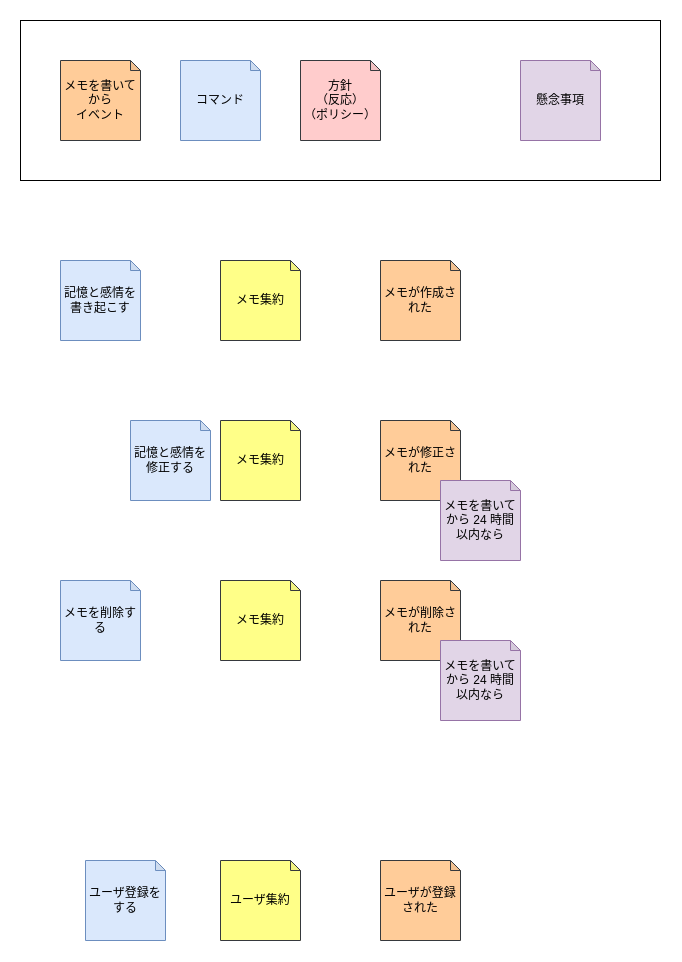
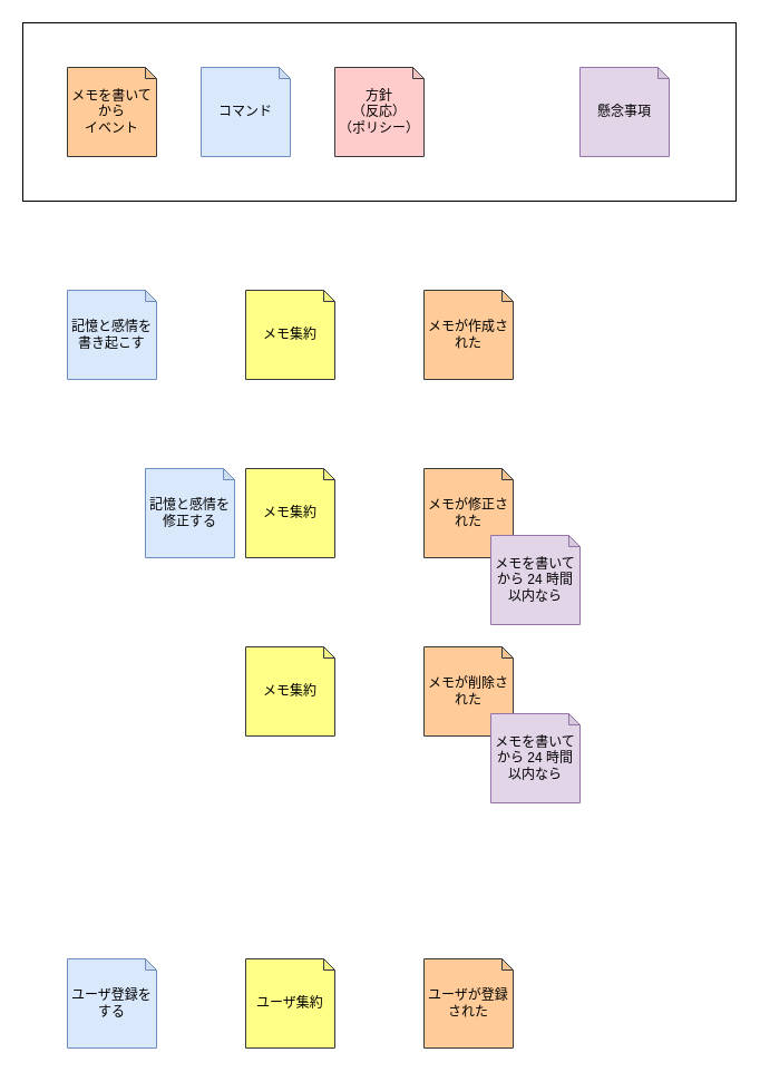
  <mxCell id="0" />
  <mxCell id="1" parent="0" />
  <mxCell id="2" value="" style="rounded=0;whiteSpace=wrap;html=1;" vertex="1" parent="1"><mxGeometry x="20" y="20" width="640" height="160" as="geometry" /></mxCell>
  <mxCell id="3" value="メモを書いてから&lt;br&gt;イベント" style="shape=note;whiteSpace=wrap;html=1;backgroundOutline=1;darkOpacity=0.05;size=10;fillColor=#ffcc99;strokeColor=#36393d;" vertex="1" parent="1"><mxGeometry x="60" y="60" width="80" height="80" as="geometry" /></mxCell>
  <mxCell id="4" value="コマンド" style="shape=note;whiteSpace=wrap;html=1;backgroundOutline=1;darkOpacity=0.05;size=10;fillColor=#dae8fc;strokeColor=#6c8ebf;" vertex="1" parent="1"><mxGeometry x="180" y="60" width="80" height="80" as="geometry" /></mxCell>
  <mxCell id="5" value="方針&lt;br&gt;（反応）&lt;br&gt;（ポリシー）" style="shape=note;whiteSpace=wrap;html=1;backgroundOutline=1;darkOpacity=0.05;size=10;fillColor=#ffcccc;strokeColor=#36393d;" vertex="1" parent="1"><mxGeometry x="300" y="60" width="80" height="80" as="geometry" /></mxCell>
  <mxCell id="6" value="懸念事項" style="shape=note;whiteSpace=wrap;html=1;backgroundOutline=1;darkOpacity=0.05;size=10;fillColor=#e1d5e7;strokeColor=#9673a6;" vertex="1" parent="1"><mxGeometry x="520" y="60" width="80" height="80" as="geometry" /></mxCell>
  <mxCell id="7" value="メモが作成された" style="shape=note;whiteSpace=wrap;html=1;backgroundOutline=1;darkOpacity=0.05;size=10;fillColor=#ffcc99;strokeColor=#36393d;" vertex="1" parent="1"><mxGeometry x="380" y="260" width="80" height="80" as="geometry" /></mxCell>
  <mxCell id="8" value="ユーザが登録された" style="shape=note;whiteSpace=wrap;html=1;backgroundOutline=1;darkOpacity=0.05;size=10;fillColor=#ffcc99;strokeColor=#36393d;" vertex="1" parent="1"><mxGeometry x="380" y="860" width="80" height="80" as="geometry" /></mxCell>
  <mxCell id="9" value="メモが修正された" style="shape=note;whiteSpace=wrap;html=1;backgroundOutline=1;darkOpacity=0.05;size=10;fillColor=#ffcc99;strokeColor=#36393d;" vertex="1" parent="1"><mxGeometry x="380" y="420" width="80" height="80" as="geometry" /></mxCell>
  <mxCell id="10" value="メモが削除された" style="shape=note;whiteSpace=wrap;html=1;backgroundOutline=1;darkOpacity=0.05;size=10;fillColor=#ffcc99;strokeColor=#36393d;" vertex="1" parent="1"><mxGeometry x="380" y="580" width="80" height="80" as="geometry" /></mxCell>
  <mxCell id="11" value="記憶と感情を修正する" style="shape=note;whiteSpace=wrap;html=1;backgroundOutline=1;darkOpacity=0.05;size=10;fillColor=#dae8fc;strokeColor=#6c8ebf;" vertex="1" parent="1"><mxGeometry x="130" y="420" width="80" height="80" as="geometry" /></mxCell>
- <mxCell id="12" value="メモを削除する" style="shape=note;whiteSpace=wrap;html=1;backgroundOutline=1;darkOpacity=0.05;size=10;fillColor=#dae8fc;strokeColor=#6c8ebf;" vertex="1" parent="1"><mxGeometry x="60" y="580" width="80" height="80" as="geometry" /></mxCell>
  <mxCell id="13" value="記憶と感情を書き起こす" style="shape=note;whiteSpace=wrap;html=1;backgroundOutline=1;darkOpacity=0.05;size=10;fillColor=#dae8fc;strokeColor=#6c8ebf;" vertex="1" parent="1"><mxGeometry x="60" y="260" width="80" height="80" as="geometry" /></mxCell>
  <mxCell id="14" value="メモを書いてから 24 時間以内なら" style="shape=note;whiteSpace=wrap;html=1;backgroundOutline=1;darkOpacity=0.05;size=10;fillColor=#e1d5e7;strokeColor=#9673a6;" vertex="1" parent="1"><mxGeometry x="440" y="480" width="80" height="80" as="geometry" /></mxCell>
  <mxCell id="15" value="メモを書いてから 24 時間以内なら" style="shape=note;whiteSpace=wrap;html=1;backgroundOutline=1;darkOpacity=0.05;size=10;fillColor=#e1d5e7;strokeColor=#9673a6;" vertex="1" parent="1"><mxGeometry x="440" y="640" width="80" height="80" as="geometry" /></mxCell>
  <mxCell id="16" value="メモ集約" style="shape=note;whiteSpace=wrap;html=1;backgroundOutline=1;darkOpacity=0.05;size=10;fillColor=#ffff88;strokeColor=#36393d;" vertex="1" parent="1"><mxGeometry x="220" y="260" width="80" height="80" as="geometry" /></mxCell>
  <mxCell id="17" value="ユーザ集約" style="shape=note;whiteSpace=wrap;html=1;backgroundOutline=1;darkOpacity=0.05;size=10;fillColor=#ffff88;strokeColor=#36393d;" vertex="1" parent="1"><mxGeometry x="220" y="860" width="80" height="80" as="geometry" /></mxCell>
- <mxCell id="18" value="ユーザ登録をする" style="shape=note;whiteSpace=wrap;html=1;backgroundOutline=1;darkOpacity=0.05;size=10;fillColor=#dae8fc;strokeColor=#6c8ebf;" vertex="1" parent="1"><mxGeometry x="85" y="860" width="80" height="80" as="geometry" /></mxCell>
+ <mxCell id="18" value="ユーザ登録をする" style="shape=note;whiteSpace=wrap;html=1;backgroundOutline=1;darkOpacity=0.05;size=10;fillColor=#dae8fc;strokeColor=#6c8ebf;" vertex="1" parent="1"><mxGeometry x="60" y="860" width="80" height="80" as="geometry" /></mxCell>
  <mxCell id="19" value="メモ集約" style="shape=note;whiteSpace=wrap;html=1;backgroundOutline=1;darkOpacity=0.05;size=10;fillColor=#ffff88;strokeColor=#36393d;" vertex="1" parent="1"><mxGeometry x="220" y="420" width="80" height="80" as="geometry" /></mxCell>
  <mxCell id="20" value="メモ集約" style="shape=note;whiteSpace=wrap;html=1;backgroundOutline=1;darkOpacity=0.05;size=10;fillColor=#ffff88;strokeColor=#36393d;" vertex="1" parent="1"><mxGeometry x="220" y="580" width="80" height="80" as="geometry" /></mxCell>
